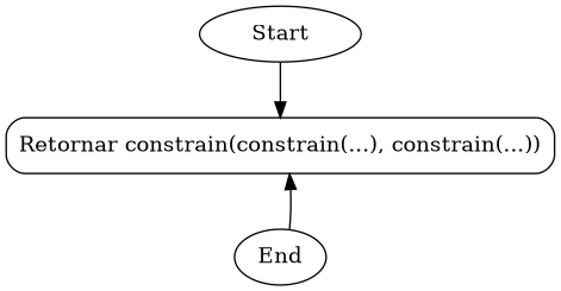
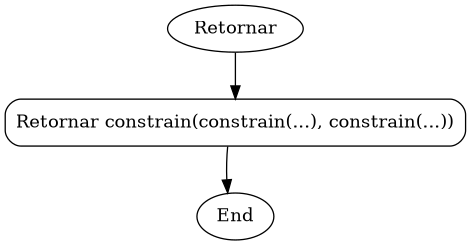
  digraph {
    rankdir=TB
    node [shape=ellipse style=rounded]
    n1 [label="Retornar constrain(constrain(...), constrain(...))" shape=box]
-   Start
+   Start [label=Retornar]
    End
-   End -> n1
+   n1 -> End
    Start -> n1
  }
